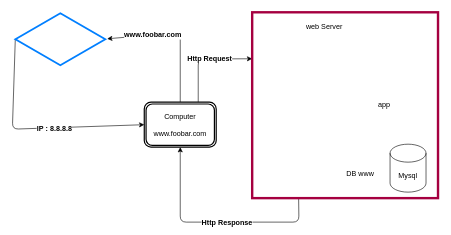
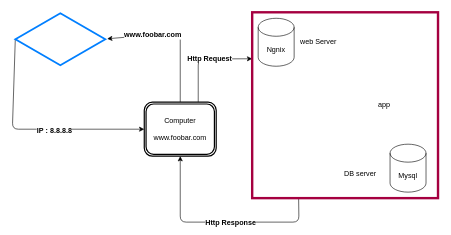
  <mxCell id="0" />
  <mxCell id="1" parent="0" />
  <mxCell id="2" style="edgeStyle=none;html=1;entryX=1.021;entryY=0.491;entryDx=0;entryDy=0;entryPerimeter=0;" parent="1" source="6" target="9" edge="1"><mxGeometry relative="1" as="geometry"><Array as="points"><mxPoint x="300" y="54" /></Array></mxGeometry></mxCell>
  <mxCell id="3" value="www.foobar.com" style="edgeLabel;html=1;align=center;verticalAlign=middle;resizable=0;points=[];fontStyle=1;fontSize=12;" parent="2" vertex="1" connectable="0"><mxGeometry x="0.368" relative="1" as="geometry"><mxPoint as="offset" /></mxGeometry></mxCell>
  <mxCell id="4" style="edgeStyle=none;html=1;exitX=0.75;exitY=0;exitDx=0;exitDy=0;entryX=0;entryY=0.25;entryDx=0;entryDy=0;fontSize=12;" parent="1" source="6" target="12" edge="1"><mxGeometry relative="1" as="geometry"><Array as="points"><mxPoint x="330" y="98" /></Array></mxGeometry></mxCell>
  <mxCell id="5" value="Http Request" style="edgeLabel;html=1;align=center;verticalAlign=middle;resizable=0;points=[];fontSize=12;fontStyle=1" parent="4" vertex="1" connectable="0"><mxGeometry x="0.128" y="1" relative="1" as="geometry"><mxPoint as="offset" /></mxGeometry></mxCell>
- <mxCell id="6" value="Computer&lt;br&gt;&lt;br&gt;www.foobar.com" style="shape=ext;double=1;rounded=1;whiteSpace=wrap;html=1;strokeWidth=2;" parent="1" vertex="1"><mxGeometry x="240" y="170" width="120" height="75" as="geometry" /></mxCell>
+ <mxCell id="6" value="Computer&lt;br&gt;&lt;br&gt;www.foobar.com" style="shape=ext;double=1;rounded=1;whiteSpace=wrap;html=1;strokeWidth=2;" parent="1" vertex="1"><mxGeometry x="240" y="170" width="120" height="90" as="geometry" /></mxCell>
  <mxCell id="7" style="edgeStyle=none;html=1;entryX=0;entryY=0.5;entryDx=0;entryDy=0;exitX=-0.001;exitY=0.5;exitDx=0;exitDy=0;exitPerimeter=0;" parent="1" source="9" target="6" edge="1"><mxGeometry relative="1" as="geometry"><Array as="points"><mxPoint x="20" y="215" /></Array></mxGeometry></mxCell>
  <mxCell id="8" value="IP : 8.8.8.8" style="edgeLabel;html=1;align=center;verticalAlign=middle;resizable=0;points=[];fontStyle=1;fontSize=12;" parent="7" vertex="1" connectable="0"><mxGeometry x="0.189" y="-2" relative="1" as="geometry"><mxPoint as="offset" /></mxGeometry></mxCell>
  <mxCell id="9" value="DNS" style="html=1;whiteSpace=wrap;aspect=fixed;shape=isoRectangle;fillColor=none;fontColor=#ffffff;strokeColor=#007FFF;strokeWidth=3;" parent="1" vertex="1"><mxGeometry x="25" y="20" width="150" height="90" as="geometry" /></mxCell>
  <mxCell id="10" style="edgeStyle=none;html=1;exitX=0.25;exitY=1;exitDx=0;exitDy=0;entryX=0.5;entryY=1;entryDx=0;entryDy=0;fontSize=12;" parent="1" source="12" target="6" edge="1"><mxGeometry relative="1" as="geometry"><Array as="points"><mxPoint x="498" y="370" /><mxPoint x="300" y="370" /></Array></mxGeometry></mxCell>
  <mxCell id="11" value="Http Response" style="edgeLabel;html=1;align=center;verticalAlign=middle;resizable=0;points=[];fontSize=12;fontStyle=1" parent="10" vertex="1" connectable="0"><mxGeometry x="-0.111" y="1" relative="1" as="geometry"><mxPoint as="offset" /></mxGeometry></mxCell>
  <mxCell id="12" value="" style="whiteSpace=wrap;html=1;aspect=fixed;fillColor=none;fontColor=#ffffff;strokeColor=#A50040;strokeWidth=4;" parent="1" vertex="1"><mxGeometry x="420" y="20" width="310" height="310" as="geometry" /></mxCell>
+ <mxCell id="13" value="Ngnix" style="shape=cylinder3;whiteSpace=wrap;html=1;boundedLbl=1;backgroundOutline=1;size=15;" parent="1" vertex="1"><mxGeometry x="430" y="30" width="60" height="80" as="geometry" /></mxCell>
  <mxCell id="14" value="Mysql" style="shape=cylinder3;whiteSpace=wrap;html=1;boundedLbl=1;backgroundOutline=1;size=15;" parent="1" vertex="1"><mxGeometry x="650" y="240" width="60" height="80" as="geometry" /></mxCell>
- <mxCell id="15" value="web Server" style="text;html=1;resizable=0;autosize=1;align=center;verticalAlign=middle;points=[];fillColor=none;strokeColor=none;rounded=0;" parent="1" vertex="1"><mxGeometry x="500" y="35" width="80" height="20" as="geometry" /></mxCell>
+ <mxCell id="15" value="web Server" style="text;html=1;resizable=0;autosize=1;align=center;verticalAlign=middle;points=[];fillColor=none;strokeColor=none;rounded=0;" parent="1" vertex="1"><mxGeometry x="490" y="60" width="80" height="20" as="geometry" /></mxCell>
  <mxCell id="16" value="app" style="text;html=1;resizable=0;autosize=1;align=center;verticalAlign=middle;points=[];fillColor=none;strokeColor=none;rounded=0;" parent="1" vertex="1"><mxGeometry x="620" y="165" width="40" height="20" as="geometry" /></mxCell>
- <mxCell id="17" value="DB www" style="text;html=1;resizable=0;autosize=1;align=center;verticalAlign=middle;points=[];fillColor=none;strokeColor=none;rounded=0;" parent="1" vertex="1"><mxGeometry x="565" y="280" width="70" height="20" as="geometry" /></mxCell>
+ <mxCell id="17" value="DB server" style="text;html=1;resizable=0;autosize=1;align=center;verticalAlign=middle;points=[];fillColor=none;strokeColor=none;rounded=0;" parent="1" vertex="1"><mxGeometry x="565" y="280" width="70" height="20" as="geometry" /></mxCell>
